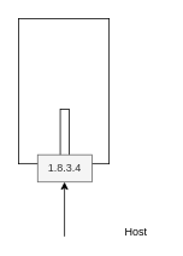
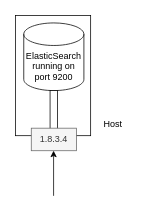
  <mxCell id="0" />
  <mxCell id="1" parent="0" />
- <mxCell id="2" value="Host" style="text;html=1;align=center;verticalAlign=middle;whiteSpace=wrap;rounded=0;" parent="1" vertex="1"><mxGeometry x="120" y="240" width="60" height="30" as="geometry" /></mxCell>
+ <mxCell id="2" value="Host" style="text;html=1;align=center;verticalAlign=middle;whiteSpace=wrap;rounded=0;" parent="1" vertex="1"><mxGeometry x="120" y="150" width="60" height="30" as="geometry" /></mxCell>
+ <mxCell id="3" value="ElasticSearch running on port 9200" style="shape=cylinder3;whiteSpace=wrap;html=1;boundedLbl=1;backgroundOutline=1;size=15;" parent="1" vertex="1"><mxGeometry x="31" y="30" width="80" height="90" as="geometry" /></mxCell>
  <mxCell id="4" value="" style="rounded=0;whiteSpace=wrap;html=1;fillColor=none;" parent="1" vertex="1"><mxGeometry x="20" y="20" width="100" height="160" as="geometry" /></mxCell>
  <mxCell id="5" value="" style="rounded=0;whiteSpace=wrap;html=1;" parent="1" vertex="1"><mxGeometry x="66" y="120" width="10" height="60" as="geometry" /></mxCell>
  <mxCell id="6" value="1.8.3.4" style="text;html=1;align=center;verticalAlign=middle;whiteSpace=wrap;rounded=0;fillColor=#f5f5f5;fontColor=#333333;strokeColor=#666666;" parent="1" vertex="1"><mxGeometry x="41" y="170" width="60" height="30" as="geometry" /></mxCell>
  <mxCell id="7" value="" style="endArrow=classic;html=1;rounded=0;" edge="1" parent="1"><mxGeometry width="50" height="50" relative="1" as="geometry"><mxPoint x="70.68" y="260" as="sourcePoint" /><mxPoint x="70.68" y="200" as="targetPoint" /></mxGeometry></mxCell>
